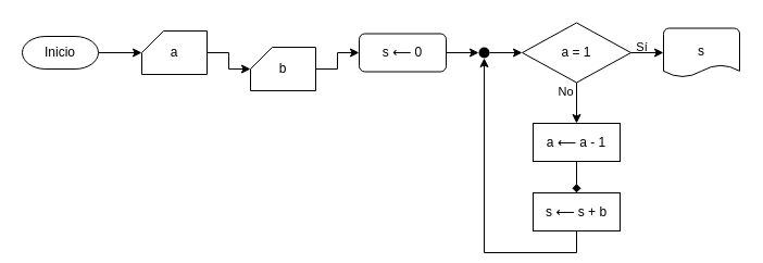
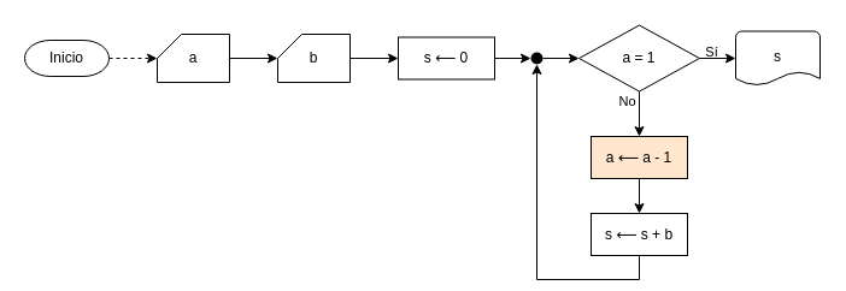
  <mxCell id="0" />
  <mxCell id="1" parent="0" />
- <mxCell id="2" style="edgeStyle=orthogonalEdgeStyle;rounded=0;orthogonalLoop=1;jettySize=auto;html=1;exitX=1;exitY=0.5;exitDx=0;exitDy=0;exitPerimeter=0;entryX=0;entryY=0;entryDx=0;entryDy=20;entryPerimeter=0;" parent="1" source="3" target="5" edge="1"><mxGeometry relative="1" as="geometry" /></mxCell>
+ <mxCell id="2" style="edgeStyle=orthogonalEdgeStyle;rounded=0;orthogonalLoop=1;jettySize=auto;html=1;exitX=1;exitY=0.5;exitDx=0;exitDy=0;exitPerimeter=0;entryX=0;entryY=0;entryDx=0;entryDy=20;entryPerimeter=0;dashed=1;" parent="1" source="3" target="5" edge="1"><mxGeometry relative="1" as="geometry" /></mxCell>
  <mxCell id="3" value="Inicio" style="strokeWidth=1;html=1;shape=mxgraph.flowchart.terminator;whiteSpace=wrap;" parent="1" vertex="1"><mxGeometry x="20" y="33" width="70" height="30" as="geometry" /></mxCell>
  <mxCell id="4" style="edgeStyle=orthogonalEdgeStyle;rounded=0;orthogonalLoop=1;jettySize=auto;html=1;exitX=1;exitY=0.5;exitDx=0;exitDy=0;exitPerimeter=0;entryX=0;entryY=0;entryDx=0;entryDy=20;entryPerimeter=0;" parent="1" source="5" target="7" edge="1"><mxGeometry relative="1" as="geometry" /></mxCell>
  <mxCell id="5" value="a" style="verticalLabelPosition=middle;verticalAlign=middle;html=1;shape=card;whiteSpace=wrap;size=20;arcSize=12;strokeWidth=1;labelPosition=center;align=center;" parent="1" vertex="1"><mxGeometry x="130" y="28" width="60" height="40" as="geometry" /></mxCell>
  <mxCell id="6" style="edgeStyle=orthogonalEdgeStyle;rounded=0;orthogonalLoop=1;jettySize=auto;html=1;exitX=1;exitY=0.5;exitDx=0;exitDy=0;exitPerimeter=0;" parent="1" source="7" target="9" edge="1"><mxGeometry relative="1" as="geometry" /></mxCell>
- <mxCell id="7" value="b" style="verticalLabelPosition=middle;verticalAlign=middle;html=1;shape=card;whiteSpace=wrap;size=20;arcSize=12;strokeWidth=1;labelPosition=center;align=center;" parent="1" vertex="1"><mxGeometry x="230" y="43" width="60" height="40" as="geometry" /></mxCell>
+ <mxCell id="7" value="b" style="verticalLabelPosition=middle;verticalAlign=middle;html=1;shape=card;whiteSpace=wrap;size=20;arcSize=12;strokeWidth=1;labelPosition=center;align=center;" parent="1" vertex="1"><mxGeometry x="230" y="28" width="60" height="40" as="geometry" /></mxCell>
  <mxCell id="8" style="edgeStyle=orthogonalEdgeStyle;rounded=0;orthogonalLoop=1;jettySize=auto;html=1;exitX=1;exitY=0.5;exitDx=0;exitDy=0;entryX=0;entryY=0.5;entryDx=0;entryDy=0;" parent="1" source="9" target="11" edge="1"><mxGeometry relative="1" as="geometry" /></mxCell>
- <mxCell id="9" value="s&amp;nbsp;⟵ 0" style="whiteSpace=wrap;html=1;strokeWidth=1;rounded=1;" parent="1" vertex="1"><mxGeometry x="330" y="30.5" width="80" height="35" as="geometry" /></mxCell>
+ <mxCell id="9" value="s&amp;nbsp;⟵ 0" style="rounded=0;whiteSpace=wrap;html=1;strokeWidth=1;" parent="1" vertex="1"><mxGeometry x="330" y="30.5" width="80" height="35" as="geometry" /></mxCell>
  <mxCell id="10" style="edgeStyle=orthogonalEdgeStyle;rounded=0;orthogonalLoop=1;jettySize=auto;html=1;exitX=1;exitY=0.5;exitDx=0;exitDy=0;entryX=0;entryY=0.5;entryDx=0;entryDy=0;entryPerimeter=0;" parent="1" source="11" target="14" edge="1"><mxGeometry relative="1" as="geometry" /></mxCell>
  <mxCell id="11" value="" style="ellipse;fillColor=#000000;strokeColor=none;" parent="1" vertex="1"><mxGeometry x="440" y="43" width="10" height="10" as="geometry" /></mxCell>
  <mxCell id="12" value="No" style="edgeStyle=orthogonalEdgeStyle;rounded=0;orthogonalLoop=1;jettySize=auto;html=1;exitX=0.5;exitY=1;exitDx=0;exitDy=0;exitPerimeter=0;entryX=0.5;entryY=0;entryDx=0;entryDy=0;labelBackgroundColor=none;" parent="1" source="14" target="16" edge="1"><mxGeometry x="-0.6" y="-10" relative="1" as="geometry"><mxPoint as="offset" /></mxGeometry></mxCell>
  <mxCell id="13" value="Sí" style="edgeStyle=orthogonalEdgeStyle;rounded=0;orthogonalLoop=1;jettySize=auto;html=1;exitX=1;exitY=0.5;exitDx=0;exitDy=0;exitPerimeter=0;entryX=0;entryY=0.5;entryDx=0;entryDy=0;entryPerimeter=0;labelBackgroundColor=none;" parent="1" source="14" target="19" edge="1"><mxGeometry x="-0.333" y="5" relative="1" as="geometry"><mxPoint as="offset" /></mxGeometry></mxCell>
  <mxCell id="14" value="a = 1" style="strokeWidth=1;html=1;shape=mxgraph.flowchart.decision;whiteSpace=wrap;" parent="1" vertex="1"><mxGeometry x="480" y="20.5" width="100" height="55" as="geometry" /></mxCell>
- <mxCell id="15" style="edgeStyle=orthogonalEdgeStyle;rounded=0;orthogonalLoop=1;jettySize=auto;html=1;exitX=0.5;exitY=1;exitDx=0;exitDy=0;entryX=0.5;entryY=0;entryDx=0;entryDy=0;endArrow=diamond;" parent="1" source="16" target="18" edge="1"><mxGeometry relative="1" as="geometry" /></mxCell>
- <mxCell id="16" value="a ⟵ a - 1" style="rounded=0;whiteSpace=wrap;html=1;strokeWidth=1;" parent="1" vertex="1"><mxGeometry x="490" y="113" width="80" height="35" as="geometry" /></mxCell>
+ <mxCell id="15" style="edgeStyle=orthogonalEdgeStyle;rounded=0;orthogonalLoop=1;jettySize=auto;html=1;exitX=0.5;exitY=1;exitDx=0;exitDy=0;entryX=0.5;entryY=0;entryDx=0;entryDy=0;" parent="1" source="16" target="18" edge="1"><mxGeometry relative="1" as="geometry" /></mxCell>
+ <mxCell id="16" value="a ⟵ a - 1" style="rounded=0;whiteSpace=wrap;html=1;strokeWidth=1;fillColor=#ffe6cc;" parent="1" vertex="1"><mxGeometry x="490" y="113" width="80" height="35" as="geometry" /></mxCell>
  <mxCell id="17" style="edgeStyle=orthogonalEdgeStyle;rounded=0;orthogonalLoop=1;jettySize=auto;html=1;exitX=0.5;exitY=1;exitDx=0;exitDy=0;entryX=0.5;entryY=1;entryDx=0;entryDy=0;" parent="1" source="18" target="11" edge="1"><mxGeometry relative="1" as="geometry" /></mxCell>
  <mxCell id="18" value="s ⟵ s + b" style="rounded=0;whiteSpace=wrap;html=1;strokeWidth=1;" parent="1" vertex="1"><mxGeometry x="490" y="177" width="80" height="35" as="geometry" /></mxCell>
  <mxCell id="19" value="s" style="strokeWidth=1;html=1;shape=mxgraph.flowchart.document2;whiteSpace=wrap;size=0.25;spacingBottom=2;" parent="1" vertex="1"><mxGeometry x="610" y="25.5" width="70" height="45" as="geometry" /></mxCell>
